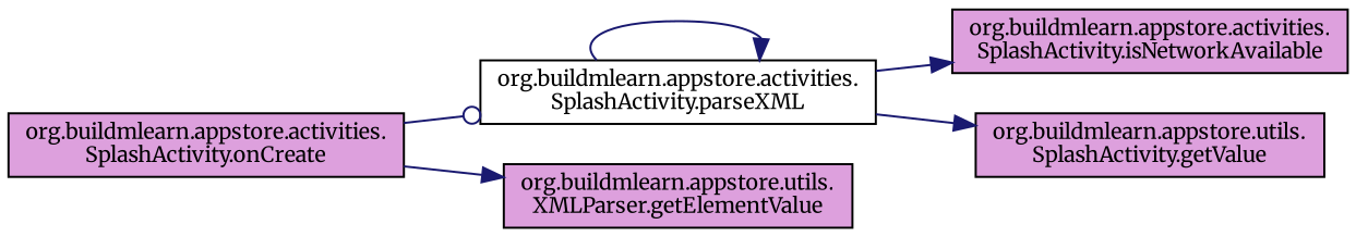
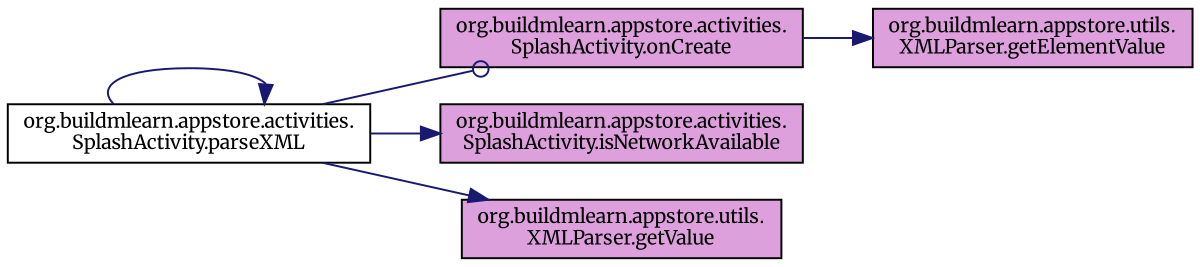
  digraph {
    fontname=Merriweather
    rankdir=LR
    node [color=black fillcolor=plum fontname=Merriweather fontsize=10 shape=record style=filled]
    edge [arrowhead=normal color=midnightblue fontname=Merriweather fontsize=10 labelfontname=Helvetica labelfontsize=10 style=solid]
    n1 [fontcolor=black height=0.2 label="org.buildmlearn.appstore.activities.\lSplashActivity.onCreate" width=0.4]
    n2 [fillcolor=white height=0.2 label="org.buildmlearn.appstore.activities.\lSplashActivity.parseXML" width=0.4]
    n3 [height=0.2 label="org.buildmlearn.appstore.utils.\lXMLParser.getElementValue" width=0.4]
    n4 [height=0.2 label="org.buildmlearn.appstore.activities.\lSplashActivity.isNetworkAvailable" width=0.4]
-   n5 [height=0.2 label="org.buildmlearn.appstore.utils.\lSplashActivity.getValue" width=0.4]
-   n1 -> n2 [arrowhead=odot]
+   n5 [height=0.2 label="org.buildmlearn.appstore.utils.\lXMLParser.getValue" width=0.4]
+   n2 -> n1 [arrowhead=odot]
    n1 -> n3
    n2 -> n2
    n2 -> n4
    n2 -> n5
  }
